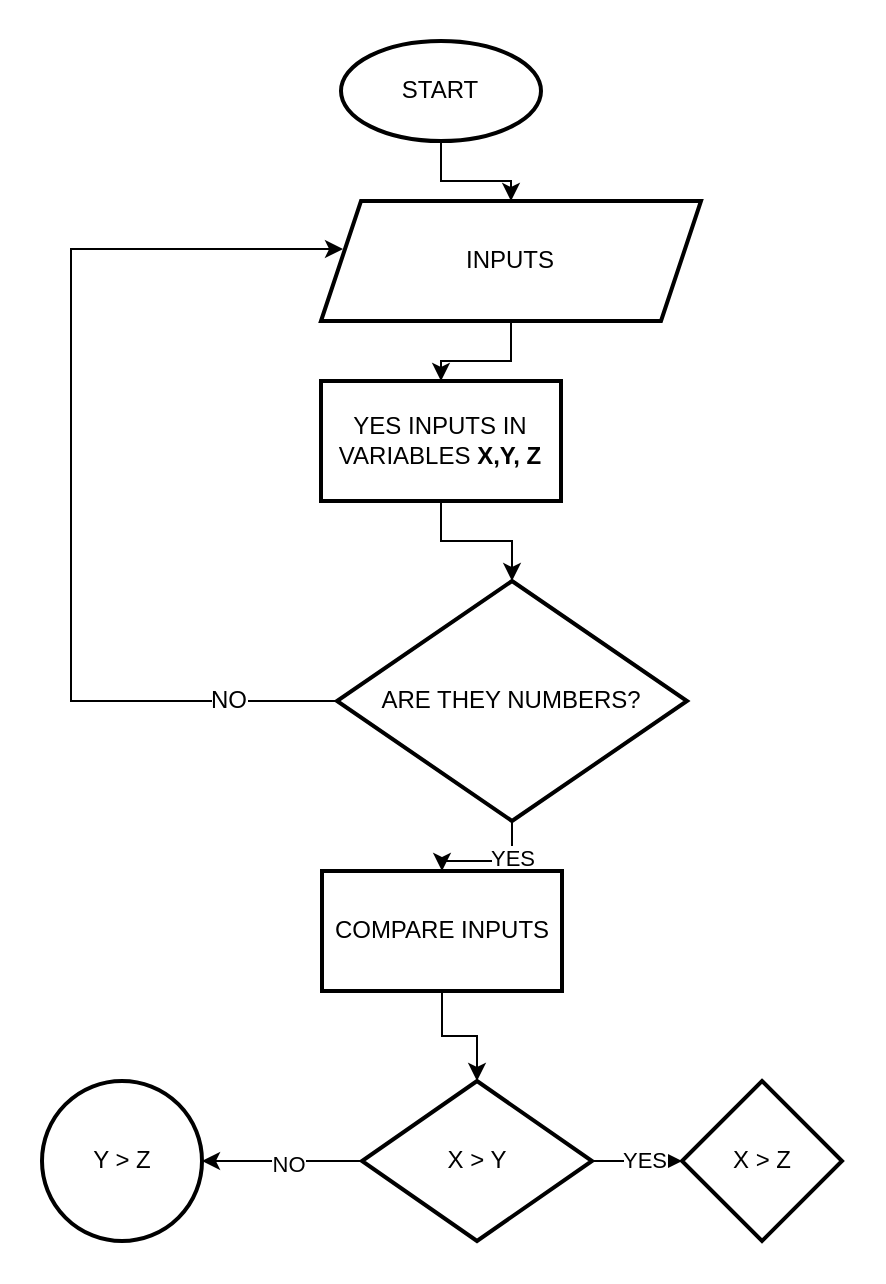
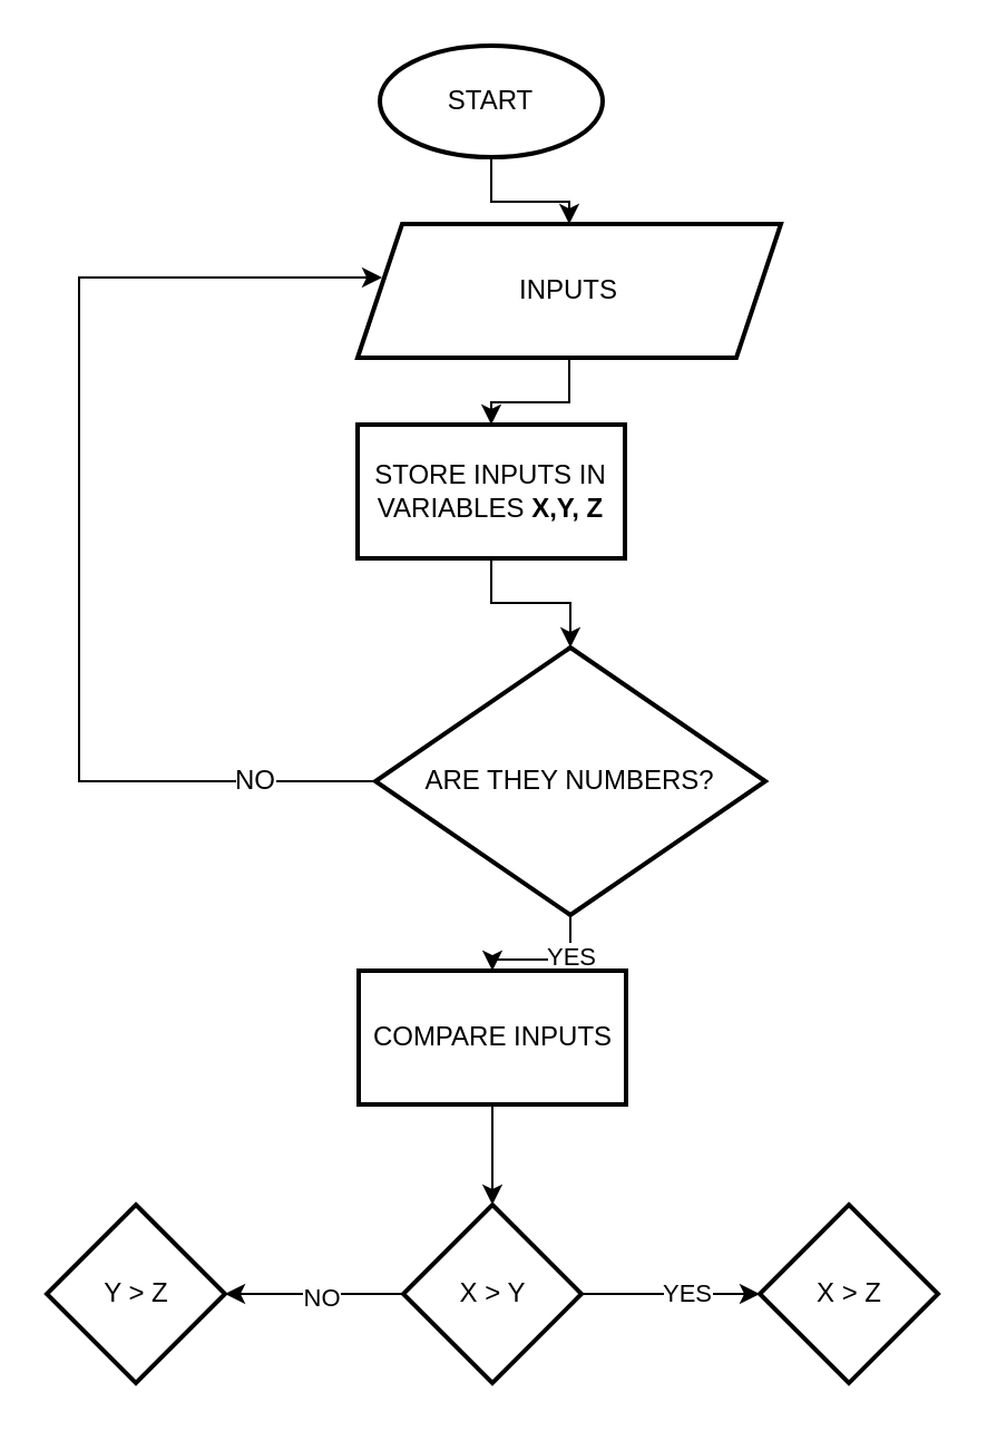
  <mxCell id="0" />
  <mxCell id="1" parent="0" />
  <mxCell id="2" value="" style="edgeStyle=orthogonalEdgeStyle;rounded=0;orthogonalLoop=1;jettySize=auto;html=1;" edge="1" parent="1" source="3" target="5"><mxGeometry relative="1" as="geometry" /></mxCell>
  <mxCell id="3" value="START" style="strokeWidth=2;html=1;shape=mxgraph.flowchart.start_1;whiteSpace=wrap;" vertex="1" parent="1"><mxGeometry x="170" y="20" width="100" height="50" as="geometry" /></mxCell>
  <mxCell id="4" value="" style="edgeStyle=orthogonalEdgeStyle;rounded=0;orthogonalLoop=1;jettySize=auto;html=1;" edge="1" parent="1" source="5" target="7"><mxGeometry relative="1" as="geometry" /></mxCell>
  <mxCell id="5" value="INPUTS" style="shape=parallelogram;perimeter=parallelogramPerimeter;whiteSpace=wrap;html=1;fixedSize=1;strokeWidth=2;" vertex="1" parent="1"><mxGeometry x="160" y="100" width="190" height="60" as="geometry" /></mxCell>
  <mxCell id="6" value="" style="edgeStyle=orthogonalEdgeStyle;rounded=0;orthogonalLoop=1;jettySize=auto;html=1;" edge="1" parent="1" source="7" target="12"><mxGeometry relative="1" as="geometry" /></mxCell>
- <mxCell id="7" value="YES INPUTS IN VARIABLES &lt;b&gt;X,Y, Z&lt;/b&gt;" style="whiteSpace=wrap;html=1;strokeWidth=2;" vertex="1" parent="1"><mxGeometry x="160" y="190" width="120" height="60" as="geometry" /></mxCell>
+ <mxCell id="7" value="STORE INPUTS IN VARIABLES &lt;b&gt;X,Y, Z&lt;/b&gt;" style="whiteSpace=wrap;html=1;strokeWidth=2;" vertex="1" parent="1"><mxGeometry x="160" y="190" width="120" height="60" as="geometry" /></mxCell>
  <mxCell id="8" style="rounded=0;orthogonalLoop=1;jettySize=auto;html=1;exitX=0;exitY=0.5;exitDx=0;exitDy=0;edgeStyle=elbowEdgeStyle;entryX=0.058;entryY=0.4;entryDx=0;entryDy=0;entryPerimeter=0;elbow=vertical;" edge="1" parent="1" source="12" target="5"><mxGeometry relative="1" as="geometry"><mxPoint x="65" y="130" as="targetPoint" /><mxPoint x="95" y="343.98" as="sourcePoint" /><Array as="points"><mxPoint x="35" y="230" /></Array></mxGeometry></mxCell>
  <mxCell id="9" value="&lt;font style=&quot;font-size: 12px;&quot;&gt;NO&lt;/font&gt;" style="edgeLabel;html=1;align=center;verticalAlign=middle;resizable=0;points=[];" vertex="1" connectable="0" parent="8"><mxGeometry x="-0.776" y="-1" relative="1" as="geometry"><mxPoint as="offset" /></mxGeometry></mxCell>
  <mxCell id="10" value="" style="edgeStyle=orthogonalEdgeStyle;rounded=0;orthogonalLoop=1;jettySize=auto;html=1;" edge="1" parent="1" source="12" target="14"><mxGeometry relative="1" as="geometry" /></mxCell>
  <mxCell id="11" value="YES" style="edgeLabel;html=1;align=center;verticalAlign=middle;resizable=0;points=[];" vertex="1" connectable="0" parent="10"><mxGeometry x="-0.4" relative="1" as="geometry"><mxPoint as="offset" /></mxGeometry></mxCell>
  <mxCell id="12" value="ARE THEY NUMBERS?" style="rhombus;whiteSpace=wrap;html=1;strokeWidth=2;" vertex="1" parent="1"><mxGeometry x="168" y="290" width="175" height="120" as="geometry" /></mxCell>
  <mxCell id="13" value="" style="edgeStyle=orthogonalEdgeStyle;rounded=0;orthogonalLoop=1;jettySize=auto;html=1;" edge="1" parent="1" source="14" target="19"><mxGeometry relative="1" as="geometry" /></mxCell>
  <mxCell id="14" value="COMPARE INPUTS" style="whiteSpace=wrap;html=1;strokeWidth=2;" vertex="1" parent="1"><mxGeometry x="160.5" y="435" width="120" height="60" as="geometry" /></mxCell>
  <mxCell id="15" value="" style="edgeStyle=orthogonalEdgeStyle;rounded=0;orthogonalLoop=1;jettySize=auto;html=1;" edge="1" parent="1" source="19" target="20"><mxGeometry relative="1" as="geometry" /></mxCell>
  <mxCell id="16" value="NO" style="edgeLabel;html=1;align=center;verticalAlign=middle;resizable=0;points=[];" vertex="1" connectable="0" parent="15"><mxGeometry x="-0.062" y="1" relative="1" as="geometry"><mxPoint x="1" as="offset" /></mxGeometry></mxCell>
  <mxCell id="17" value="" style="edgeStyle=orthogonalEdgeStyle;rounded=0;orthogonalLoop=1;jettySize=auto;html=1;" edge="1" parent="1" source="19" target="21"><mxGeometry relative="1" as="geometry" /></mxCell>
  <mxCell id="18" value="YES" style="edgeLabel;html=1;align=center;verticalAlign=middle;resizable=0;points=[];" vertex="1" connectable="0" parent="17"><mxGeometry x="0.163" y="1" relative="1" as="geometry"><mxPoint as="offset" /></mxGeometry></mxCell>
- <mxCell id="19" value="X &amp;gt; Y" style="rhombus;whiteSpace=wrap;html=1;strokeWidth=2;" vertex="1" parent="1"><mxGeometry x="180.5" y="540" width="115" height="80" as="geometry" /></mxCell>
- <mxCell id="20" value="Y &amp;gt; Z" style="ellipse;whiteSpace=wrap;html=1;strokeWidth=2;" vertex="1" parent="1"><mxGeometry x="20.5" y="540" width="80" height="80" as="geometry" /></mxCell>
+ <mxCell id="19" value="X &amp;gt; Y" style="rhombus;whiteSpace=wrap;html=1;strokeWidth=2;" vertex="1" parent="1"><mxGeometry x="180.5" y="540" width="80" height="80" as="geometry" /></mxCell>
+ <mxCell id="20" value="Y &amp;gt; Z" style="rhombus;whiteSpace=wrap;html=1;strokeWidth=2;" vertex="1" parent="1"><mxGeometry x="20.5" y="540" width="80" height="80" as="geometry" /></mxCell>
  <mxCell id="21" value="X &amp;gt; Z" style="rhombus;whiteSpace=wrap;html=1;strokeWidth=2;" vertex="1" parent="1"><mxGeometry x="340.5" y="540" width="80" height="80" as="geometry" /></mxCell>
